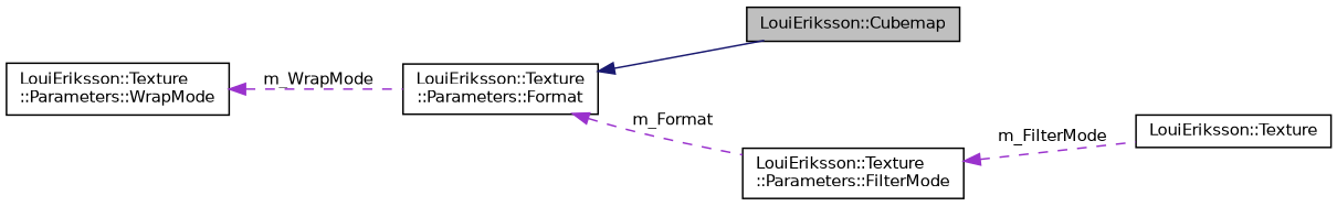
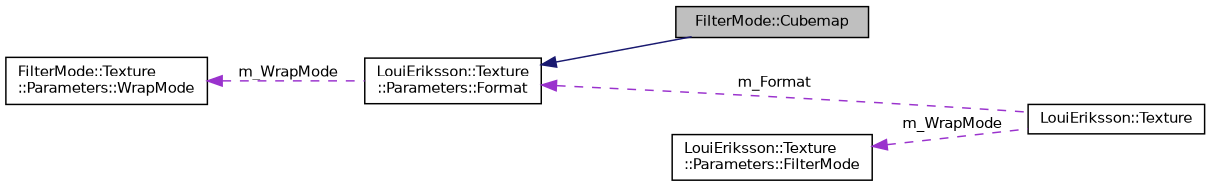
  digraph {
    rankdir=LR
    node [color=black fillcolor=white fontname=Helvetica fontsize=10 shape=record style=filled]
    edge [color=darkorchid3 dir=back fontname=Helvetica fontsize=10 labelfontname=Helvetica labelfontsize=10 style=dashed]
-   n1 [fillcolor=grey75 fontcolor=black height=0.2 label="LouiEriksson::Cubemap" width=0.4]
+   n1 [fillcolor=grey75 fontcolor=black height=0.2 label="FilterMode::Cubemap" width=0.4]
    n2 [height=0.2 label="LouiEriksson::Texture" width=0.4]
    n3 [height=0.2 label="LouiEriksson::Texture\l::Parameters::FilterMode" width=0.4]
    n4 [height=0.2 label="LouiEriksson::Texture\l::Parameters::Format" width=0.4]
-   n5 [height=0.2 label="LouiEriksson::Texture\l::Parameters::WrapMode" width=0.4]
-   n3 -> n2 [label=" m_FilterMode"]
+   n5 [height=0.2 label="FilterMode::Texture\l::Parameters::WrapMode" width=0.4]
+   n3 -> n2 [label=" m_WrapMode"]
    n4 -> n1 [color=midnightblue style=solid]
-   n4 -> n3 [label=" m_Format"]
+   n4 -> n2 [label=" m_Format"]
    n5 -> n4 [label=" m_WrapMode"]
  }
